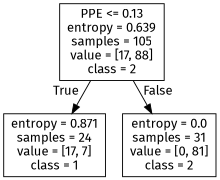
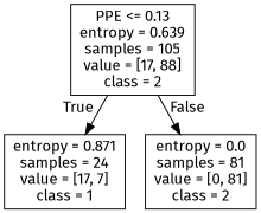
  digraph {
    fontname="Fira Sans"
    node [shape=box fontname="Fira Sans"]
    edge [labeldistance=2.5 fontname="Fira Sans"]
    n1 [label="PPE <= 0.13\nentropy = 0.639\nsamples = 105\nvalue = [17, 88]\nclass = 2"]
    n2 [label="entropy = 0.871\nsamples = 24\nvalue = [17, 7]\nclass = 1"]
-   n3 [label="entropy = 0.0\nsamples = 31\nvalue = [0, 81]\nclass = 2"]
+   n3 [label="entropy = 0.0\nsamples = 81\nvalue = [0, 81]\nclass = 2"]
    n1 -> n2 [headlabel=True labelangle=45]
    n1 -> n3 [headlabel=False labelangle=-45]
  }
